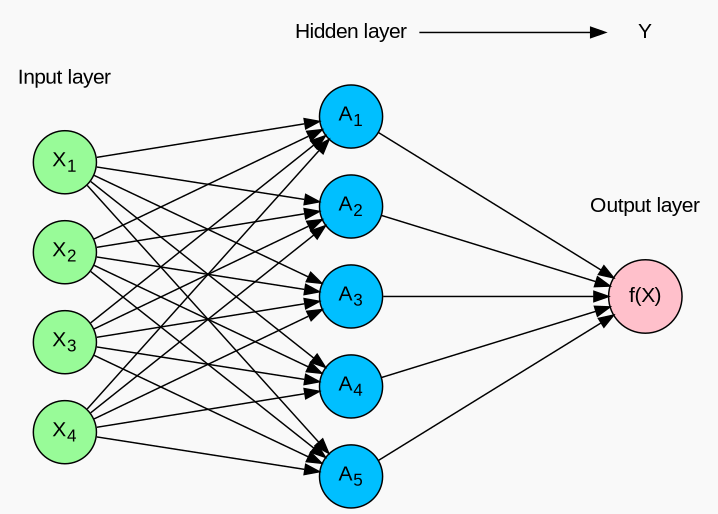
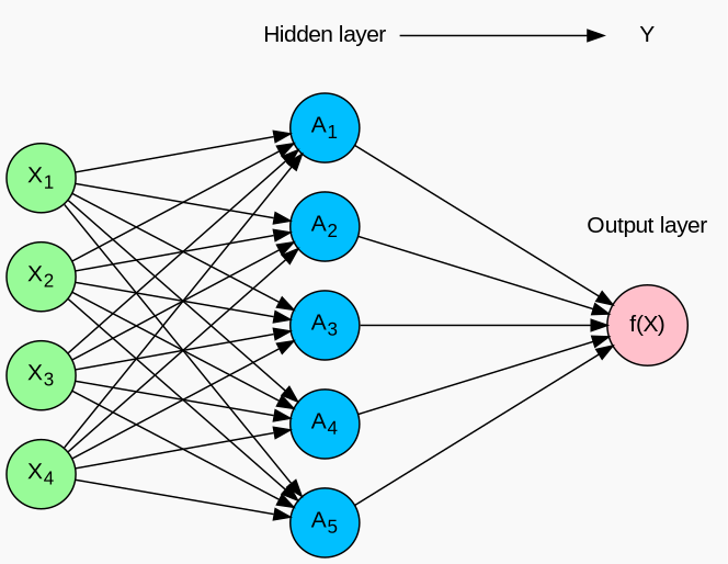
  digraph {
    bgcolor="#f9f9f9"
    rankdir=LR
    ranksep=1.5
    splines=false
    node [fillcolor=deepskyblue fontname=Arial shape=circle style=filled]
    edge [style=solid]
-   n1 [fillcolor=none label="Input layer" shape=plaintext]
    n2 [fillcolor=none label="Hidden layer" shape=plaintext]
    n3 [fillcolor=none label="Output layer" shape=plaintext]
    n4 [fillcolor=none label=<Y> shape=plaintext]
    n5 [fillcolor=palegreen label=<X<sub>1</sub>>]
    n6 [fillcolor=palegreen label=<X<sub>2</sub>>]
    n7 [fillcolor=palegreen label=<X<sub>3</sub>>]
    n8 [fillcolor=palegreen label=<X<sub>4</sub>>]
    n9 [label=<A<sub>1</sub>>]
    n10 [label=<A<sub>2</sub>>]
    n11 [label=<A<sub>3</sub>>]
    n12 [label=<A<sub>4</sub>>]
    n13 [label=<A<sub>5</sub>>]
    n14 [fillcolor=pink label=<f(X)>]
    subgraph sub_1 {
-     n1
      n2
      n3
      n4
    }
    subgraph sub_2 {
      n5
      n6
      n7
      n8
    }
    subgraph sub_3 {
      n9
      n10
      n11
      n12
      n13
    }
    subgraph sub_4 {
      n14
    }
    subgraph sub_5 {
      rank=same
-     n1
      n5
      n6
      n7
      n8
    }
    subgraph sub_6 {
      rank=same
      n2
      n9
      n10
      n11
      n12
      n13
    }
    subgraph sub_7 {
      rank=same
      n3
      n14
    }
    subgraph sub_8 {
      n4
      n5
      n6
      n7
      n8
      n9
      n10
      n11
      n12
      n13
      n14
    }
-   n1 -> n5 [style=invis]
    n2 -> n4
    n2 -> n9 [style=invis]
    n3 -> n14 [style=invis]
    n5 -> n6 [style=invis]
    n5 -> n9
    n5 -> n10
    n5 -> n11
    n5 -> n12
    n5 -> n13
    n6 -> n7 [style=invis]
    n6 -> n9
    n6 -> n10
    n6 -> n11
    n6 -> n12
    n6 -> n13
    n7 -> n8 [style=invis]
    n7 -> n9
    n7 -> n10
    n7 -> n11
    n7 -> n12
    n7 -> n13
    n8 -> n9
    n8 -> n10
    n8 -> n11
    n8 -> n12
    n8 -> n13
    n9 -> n10 [style=invis]
    n9 -> n14
    n10 -> n11 [style=invis]
    n10 -> n14
    n11 -> n12 [style=invis]
    n11 -> n14
    n12 -> n13 [style=invis]
    n12 -> n14
    n13 -> n14
  }
